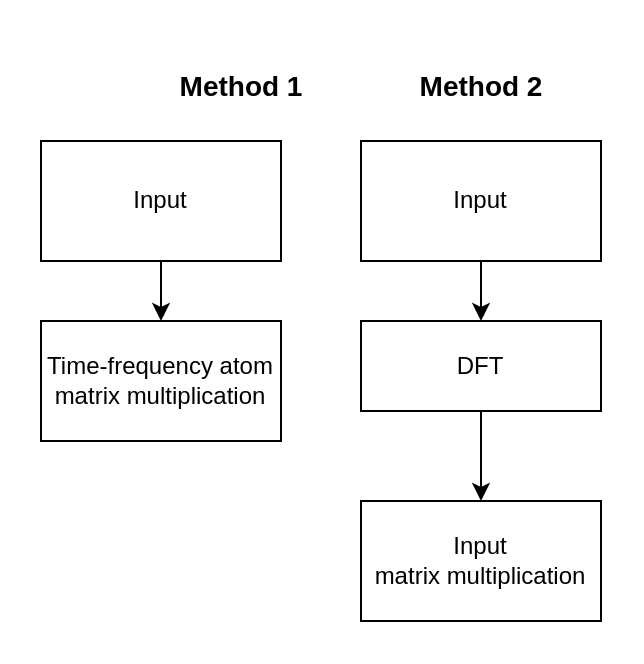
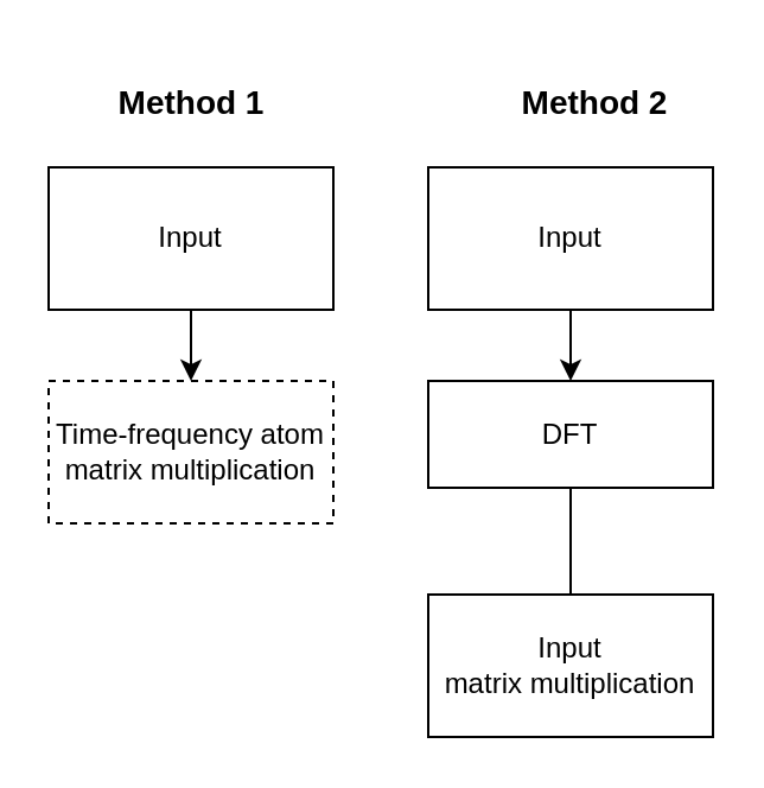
  <mxCell id="0" />
  <mxCell id="1" parent="0" />
  <mxCell id="2" style="edgeStyle=orthogonalEdgeStyle;rounded=0;orthogonalLoop=1;jettySize=auto;html=1;entryX=0.5;entryY=0;entryDx=0;entryDy=0;" parent="1" source="3" target="4" edge="1"><mxGeometry relative="1" as="geometry" /></mxCell>
  <mxCell id="3" value="Input" style="rounded=0;whiteSpace=wrap;html=1;" parent="1" vertex="1"><mxGeometry x="20" y="70" width="120" height="60" as="geometry" /></mxCell>
- <mxCell id="4" value="Time-frequency atom&lt;br&gt;matrix multiplication" style="rounded=0;whiteSpace=wrap;html=1;" parent="1" vertex="1"><mxGeometry x="20" y="160" width="120" height="60" as="geometry" /></mxCell>
+ <mxCell id="4" value="Time-frequency atom&lt;br&gt;matrix multiplication" style="rounded=0;whiteSpace=wrap;html=1;dashed=1;" parent="1" vertex="1"><mxGeometry x="20" y="160" width="120" height="60" as="geometry" /></mxCell>
  <mxCell id="5" style="edgeStyle=orthogonalEdgeStyle;rounded=0;orthogonalLoop=1;jettySize=auto;html=1;entryX=0.5;entryY=0;entryDx=0;entryDy=0;" parent="1" source="6" target="8" edge="1"><mxGeometry relative="1" as="geometry" /></mxCell>
  <mxCell id="6" value="Input" style="rounded=0;whiteSpace=wrap;html=1;" parent="1" vertex="1"><mxGeometry x="180" y="70" width="120" height="60" as="geometry" /></mxCell>
- <mxCell id="7" style="edgeStyle=orthogonalEdgeStyle;rounded=0;orthogonalLoop=1;jettySize=auto;html=1;entryX=0.5;entryY=0;entryDx=0;entryDy=0;" parent="1" source="8" target="9" edge="1"><mxGeometry relative="1" as="geometry" /></mxCell>
+ <mxCell id="7" style="edgeStyle=orthogonalEdgeStyle;rounded=0;orthogonalLoop=1;jettySize=auto;html=1;entryX=0.5;entryY=0;entryDx=0;entryDy=0;endArrow=none;" parent="1" source="8" target="9" edge="1"><mxGeometry relative="1" as="geometry" /></mxCell>
  <mxCell id="8" value="DFT" style="rounded=0;whiteSpace=wrap;html=1;" parent="1" vertex="1"><mxGeometry x="180" y="160" width="120" height="45" as="geometry" /></mxCell>
  <mxCell id="9" value="Input&lt;br&gt;matrix multiplication" style="rounded=0;whiteSpace=wrap;html=1;" parent="1" vertex="1"><mxGeometry x="180" y="250" width="120" height="60" as="geometry" /></mxCell>
- <mxCell id="10" value="&lt;font style=&quot;font-size: 14px;&quot;&gt;Method 1&lt;/font&gt;" style="text;strokeColor=none;fillColor=none;html=1;fontSize=24;fontStyle=1;verticalAlign=middle;align=center;" parent="1" vertex="1"><mxGeometry x="70" y="20" width="100" height="40" as="geometry" /></mxCell>
- <mxCell id="11" value="&lt;font style=&quot;font-size: 14px;&quot;&gt;Method 2&lt;/font&gt;" style="text;strokeColor=none;fillColor=none;html=1;fontSize=24;fontStyle=1;verticalAlign=middle;align=center;" parent="1" vertex="1"><mxGeometry x="190" width="100" height="40" as="geometry" y="20" /></mxCell>
+ <mxCell id="10" value="&lt;font style=&quot;font-size: 14px;&quot;&gt;Method 1&lt;/font&gt;" style="text;strokeColor=none;fillColor=none;html=1;fontSize=24;fontStyle=1;verticalAlign=middle;align=center;" parent="1" vertex="1"><mxGeometry x="30" width="100" height="40" as="geometry" y="20" /></mxCell>
+ <mxCell id="11" value="&lt;font style=&quot;font-size: 14px;&quot;&gt;Method 2&lt;/font&gt;" style="text;strokeColor=none;fillColor=none;html=1;fontSize=24;fontStyle=1;verticalAlign=middle;align=center;" parent="1" vertex="1"><mxGeometry x="200" y="20" width="100" height="40" as="geometry" /></mxCell>
